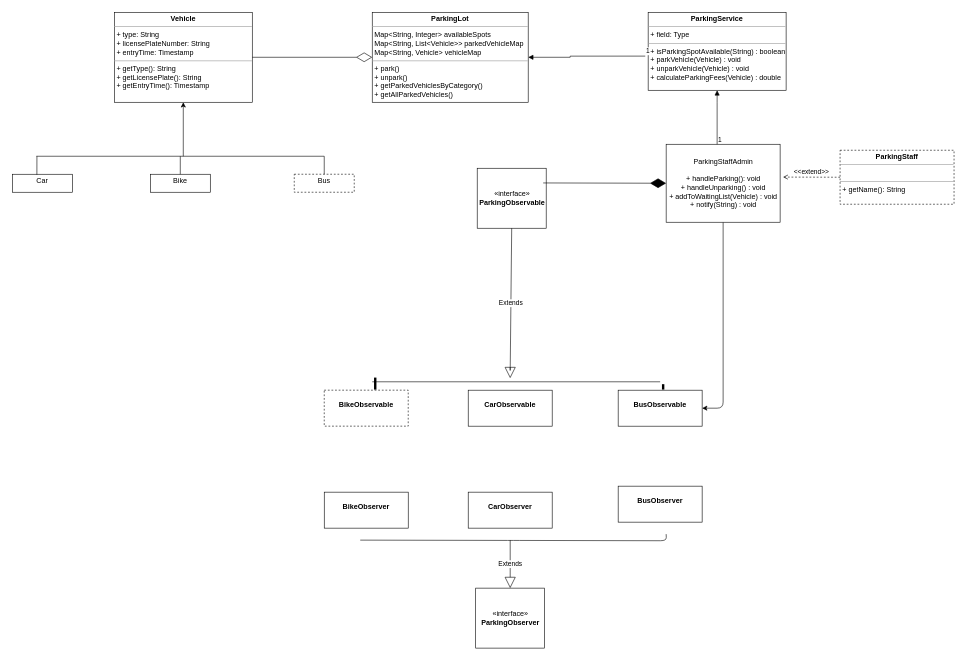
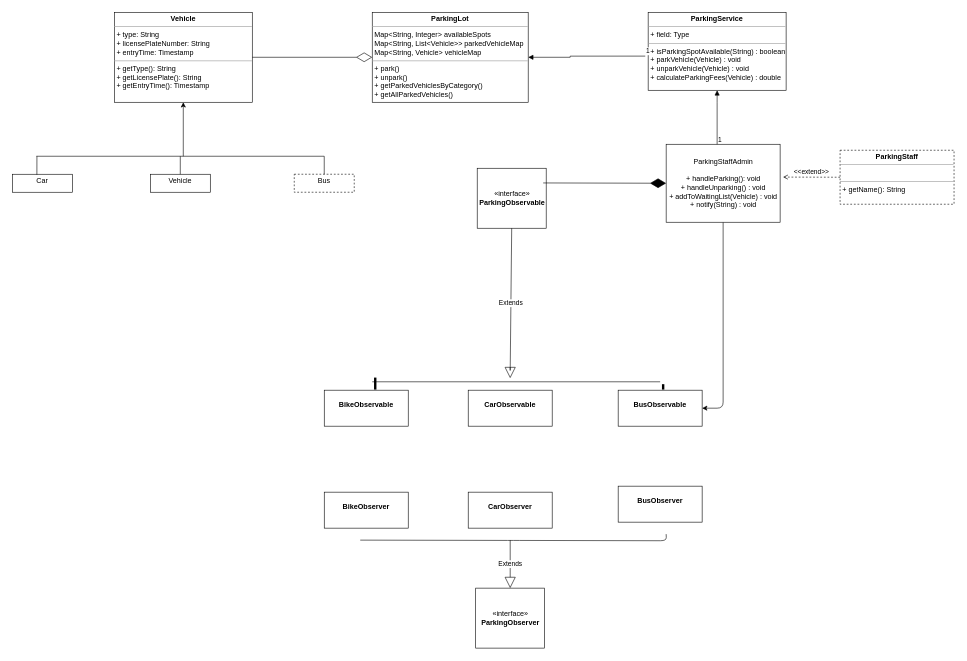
  <mxCell id="0" />
  <mxCell id="1" parent="0" />
  <mxCell id="2" value="&lt;p style=&quot;margin:0px;margin-top:4px;text-align:center;&quot;&gt;&lt;b&gt;Vehicle&lt;/b&gt;&lt;/p&gt;&lt;hr size=&quot;1&quot;&gt;&lt;p style=&quot;margin:0px;margin-left:4px;&quot;&gt;+ type: String&lt;br&gt;+ licensePlateNumber: String&lt;/p&gt;&lt;p style=&quot;margin:0px;margin-left:4px;&quot;&gt;+ entryTime: Timestamp&lt;/p&gt;&lt;hr size=&quot;1&quot;&gt;&lt;p style=&quot;margin:0px;margin-left:4px;&quot;&gt;+ getType(): String&lt;br&gt;+ getLicensePlate(): String&lt;br style=&quot;border-color: var(--border-color);&quot;&gt;+ getEntryTime(): Timestamp&lt;/p&gt;" style="verticalAlign=top;align=left;overflow=fill;fontSize=12;fontFamily=Helvetica;html=1;" parent="1" vertex="1"><mxGeometry x="190" y="20" width="230" height="150" as="geometry" /></mxCell>
  <mxCell id="3" value="" style="endArrow=none;html=1;rounded=0;" parent="1" edge="1"><mxGeometry width="50" height="50" relative="1" as="geometry"><mxPoint x="60" y="260" as="sourcePoint" /><mxPoint x="540" y="260" as="targetPoint" /></mxGeometry></mxCell>
  <mxCell id="4" value="&lt;p style=&quot;margin:0px;margin-top:4px;text-align:center;&quot;&gt;&lt;span style=&quot;background-color: initial;&quot;&gt;Bus&lt;/span&gt;&lt;br&gt;&lt;/p&gt;" style="verticalAlign=top;align=left;overflow=fill;fontSize=12;fontFamily=Helvetica;html=1;dashed=1;" parent="1" vertex="1"><mxGeometry x="490" y="290" width="100" height="30" as="geometry" /></mxCell>
- <mxCell id="5" value="&lt;p style=&quot;margin:0px;margin-top:4px;text-align:center;&quot;&gt;&lt;span style=&quot;background-color: initial;&quot;&gt;Bike&lt;/span&gt;&lt;br&gt;&lt;/p&gt;" style="verticalAlign=top;align=left;overflow=fill;fontSize=12;fontFamily=Helvetica;html=1;" parent="1" vertex="1"><mxGeometry x="250" y="290" width="100" height="30" as="geometry" /></mxCell>
+ <mxCell id="5" value="&lt;p style=&quot;margin:0px;margin-top:4px;text-align:center;&quot;&gt;&lt;span style=&quot;background-color: initial;&quot;&gt;Vehicle&lt;/span&gt;&lt;br&gt;&lt;/p&gt;" style="verticalAlign=top;align=left;overflow=fill;fontSize=12;fontFamily=Helvetica;html=1;" parent="1" vertex="1"><mxGeometry x="250" y="290" width="100" height="30" as="geometry" /></mxCell>
  <mxCell id="6" value="&lt;p style=&quot;margin:0px;margin-top:4px;text-align:center;&quot;&gt;&lt;span style=&quot;background-color: initial;&quot;&gt;Car&lt;/span&gt;&lt;br&gt;&lt;/p&gt;" style="verticalAlign=top;align=left;overflow=fill;fontSize=12;fontFamily=Helvetica;html=1;" parent="1" vertex="1"><mxGeometry y="290" width="100" height="30" as="geometry" x="20" /></mxCell>
  <mxCell id="7" value="" style="endArrow=none;html=1;rounded=0;exitX=0.5;exitY=0;exitDx=0;exitDy=0;" parent="1" source="5" edge="1"><mxGeometry width="50" height="50" relative="1" as="geometry"><mxPoint x="410" y="320" as="sourcePoint" /><mxPoint x="300" y="260" as="targetPoint" /><Array as="points" /></mxGeometry></mxCell>
  <mxCell id="8" value="" style="endArrow=none;html=1;rounded=0;entryX=0.5;entryY=0;entryDx=0;entryDy=0;" parent="1" target="4" edge="1"><mxGeometry width="50" height="50" relative="1" as="geometry"><mxPoint x="540" y="260" as="sourcePoint" /><mxPoint x="310" y="270" as="targetPoint" /><Array as="points" /></mxGeometry></mxCell>
  <mxCell id="9" value="" style="endArrow=none;html=1;rounded=0;exitX=0.409;exitY=0.024;exitDx=0;exitDy=0;exitPerimeter=0;" parent="1" source="6" edge="1"><mxGeometry width="50" height="50" relative="1" as="geometry"><mxPoint x="320" y="310" as="sourcePoint" /><mxPoint x="61" y="260" as="targetPoint" /><Array as="points" /></mxGeometry></mxCell>
  <mxCell id="10" value="&lt;p style=&quot;margin:0px;margin-top:4px;text-align:center;&quot;&gt;&lt;b&gt;ParkingLot&lt;/b&gt;&lt;/p&gt;&lt;hr size=&quot;1&quot;&gt;&lt;p style=&quot;margin:0px;margin-left:4px;&quot;&gt;Map&amp;lt;String, Integer&amp;gt; availableSpots&lt;br&gt;Map&amp;lt;String, List&amp;lt;Vehicle&amp;gt;&amp;gt; parkedVehicleMap&lt;br&gt;Map&amp;lt;String, Vehicle&amp;gt; vehicleMap&lt;/p&gt;&lt;hr size=&quot;1&quot;&gt;&lt;p style=&quot;margin:0px;margin-left:4px;&quot;&gt;+ park()&lt;/p&gt;&lt;p style=&quot;margin:0px;margin-left:4px;&quot;&gt;+ unpark()&lt;br&gt;+ getParkedVehiclesByCategory()&lt;br&gt;+ getAllParkedVehicles()&lt;/p&gt;" style="verticalAlign=top;align=left;overflow=fill;fontSize=12;fontFamily=Helvetica;html=1;" parent="1" vertex="1"><mxGeometry x="620" y="20" width="260" height="150" as="geometry" /></mxCell>
  <mxCell id="11" value="" style="endArrow=diamondThin;endFill=0;endSize=24;html=1;rounded=0;entryX=0;entryY=0.5;entryDx=0;entryDy=0;exitX=1;exitY=0.5;exitDx=0;exitDy=0;" parent="1" source="2" target="10" edge="1"><mxGeometry width="160" relative="1" as="geometry"><mxPoint x="480" y="50" as="sourcePoint" /><mxPoint x="420" y="105" as="targetPoint" /></mxGeometry></mxCell>
  <mxCell id="12" value="&lt;p style=&quot;margin:0px;margin-top:4px;text-align:center;&quot;&gt;&lt;b&gt;ParkingStaff&lt;/b&gt;&lt;/p&gt;&lt;hr size=&quot;1&quot;&gt;&lt;p style=&quot;margin:0px;margin-left:4px;&quot;&gt;&lt;br&gt;&lt;/p&gt;&lt;hr size=&quot;1&quot;&gt;&lt;p style=&quot;margin:0px;margin-left:4px;&quot;&gt;+ getName(): String&lt;br&gt;&lt;br&gt;&lt;/p&gt;" style="verticalAlign=top;align=left;overflow=fill;fontSize=12;fontFamily=Helvetica;html=1;dashed=1;" parent="1" vertex="1"><mxGeometry x="1400" y="250" width="190" height="90" as="geometry" /></mxCell>
  <mxCell id="13" style="edgeStyle=none;html=1;entryX=1;entryY=0.5;entryDx=0;entryDy=0;" parent="1" source="14" target="25" edge="1"><mxGeometry relative="1" as="geometry"><Array as="points"><mxPoint x="1205" y="680" /></Array></mxGeometry></mxCell>
  <mxCell id="14" value="ParkingStaffAdmin&lt;br&gt;&lt;br&gt;&lt;span style=&quot;text-align: left;&quot;&gt;+ handleParking(): void&lt;/span&gt;&lt;br style=&quot;text-align: left;&quot;&gt;&lt;span style=&quot;text-align: left;&quot;&gt;+ handleUnparking() : void&lt;br&gt;&lt;/span&gt;+ addToWaitingList(Vehicle) : void&lt;br style=&quot;text-align: left;&quot;&gt;&lt;span style=&quot;text-align: left;&quot;&gt;+ notify(String) : void&lt;/span&gt;" style="html=1;" parent="1" vertex="1"><mxGeometry x="1110" y="240" width="190" height="130" as="geometry" /></mxCell>
  <mxCell id="15" value="&lt;p style=&quot;margin:0px;margin-top:4px;text-align:center;&quot;&gt;&lt;b&gt;ParkingService&lt;/b&gt;&lt;br&gt;&lt;/p&gt;&lt;hr size=&quot;1&quot;&gt;&lt;p style=&quot;margin:0px;margin-left:4px;&quot;&gt;+ field: Type&lt;/p&gt;&lt;hr size=&quot;1&quot;&gt;&lt;p style=&quot;margin:0px;margin-left:4px;&quot;&gt;+ isParkingSpotAvailable(String) : boolean&lt;br&gt;+ parkVehicle(Vehicle) : void&lt;br&gt;+ unparkVehicle(Vehicle) : void&lt;br&gt;+ calculateParkingFees(Vehicle) : double&lt;/p&gt;" style="verticalAlign=top;align=left;overflow=fill;fontSize=12;fontFamily=Helvetica;html=1;" parent="1" vertex="1"><mxGeometry x="1080" y="20" width="230" height="130" as="geometry" /></mxCell>
  <mxCell id="16" value="" style="endArrow=block;endFill=1;html=1;edgeStyle=orthogonalEdgeStyle;align=left;verticalAlign=top;rounded=0;entryX=0.5;entryY=1;entryDx=0;entryDy=0;" parent="1" target="15" edge="1"><mxGeometry x="-1" relative="1" as="geometry"><mxPoint x="1195" y="240" as="sourcePoint" /><mxPoint x="1130" y="170" as="targetPoint" /><Array as="points"><mxPoint x="1195" y="170" /><mxPoint x="1195" y="170" /></Array></mxGeometry></mxCell>
  <mxCell id="17" value="1" style="edgeLabel;resizable=0;html=1;align=left;verticalAlign=bottom;" parent="16" connectable="0" vertex="1"><mxGeometry x="-1" relative="1" as="geometry" /></mxCell>
  <mxCell id="18" value="" style="endArrow=block;endFill=1;html=1;edgeStyle=orthogonalEdgeStyle;align=left;verticalAlign=top;rounded=0;exitX=-0.021;exitY=0.562;exitDx=0;exitDy=0;exitPerimeter=0;entryX=1;entryY=0.5;entryDx=0;entryDy=0;" parent="1" source="15" target="10" edge="1"><mxGeometry x="-1" relative="1" as="geometry"><mxPoint x="890" y="190" as="sourcePoint" /><mxPoint x="930" y="110" as="targetPoint" /><Array as="points"><mxPoint x="950" y="93" /><mxPoint x="950" y="95" /></Array></mxGeometry></mxCell>
  <mxCell id="19" value="1" style="edgeLabel;resizable=0;html=1;align=left;verticalAlign=bottom;" parent="18" connectable="0" vertex="1"><mxGeometry x="-1" relative="1" as="geometry" /></mxCell>
  <mxCell id="20" value="" style="endArrow=classic;html=1;entryX=0.5;entryY=1;entryDx=0;entryDy=0;" parent="1" target="2" edge="1"><mxGeometry width="50" height="50" relative="1" as="geometry"><mxPoint x="305" y="260" as="sourcePoint" /><mxPoint x="330" y="250" as="targetPoint" /></mxGeometry></mxCell>
  <mxCell id="21" value="&amp;lt;&amp;lt;extend&amp;gt;&amp;gt;" style="html=1;verticalAlign=bottom;labelBackgroundColor=none;endArrow=open;endFill=0;dashed=1;exitX=0;exitY=0.5;exitDx=0;exitDy=0;entryX=1.026;entryY=0.421;entryDx=0;entryDy=0;entryPerimeter=0;" parent="1" source="12" target="14" edge="1"><mxGeometry width="160" relative="1" as="geometry"><mxPoint x="1280" y="300" as="sourcePoint" /><mxPoint x="1400" y="160" as="targetPoint" /></mxGeometry></mxCell>
  <mxCell id="22" value="«interface»&lt;br&gt;&lt;b&gt;ParkingObservable&lt;/b&gt;" style="html=1;" parent="1" vertex="1"><mxGeometry x="795" y="280" width="115" height="100" as="geometry" /></mxCell>
  <mxCell id="23" value="Extends" style="endArrow=block;endSize=16;endFill=0;html=1;exitX=0.5;exitY=1;exitDx=0;exitDy=0;" parent="1" source="22" edge="1"><mxGeometry width="160" relative="1" as="geometry"><mxPoint x="1195" y="570" as="sourcePoint" /><mxPoint x="850" y="630" as="targetPoint" /><Array as="points"><mxPoint x="850" y="620" /></Array></mxGeometry></mxCell>
- <mxCell id="24" value="&lt;p style=&quot;margin:0px;margin-top:4px;text-align:center;&quot;&gt;&lt;br&gt;&lt;b&gt;BikeObservable&lt;/b&gt;&lt;br&gt;&lt;/p&gt;" style="verticalAlign=top;align=left;overflow=fill;fontSize=12;fontFamily=Helvetica;html=1;dashed=1;" parent="1" vertex="1"><mxGeometry x="540" y="650" width="140" height="60" as="geometry" /></mxCell>
+ <mxCell id="24" value="&lt;p style=&quot;margin:0px;margin-top:4px;text-align:center;&quot;&gt;&lt;br&gt;&lt;b&gt;BikeObservable&lt;/b&gt;&lt;br&gt;&lt;/p&gt;" style="verticalAlign=top;align=left;overflow=fill;fontSize=12;fontFamily=Helvetica;html=1;" parent="1" vertex="1"><mxGeometry x="540" y="650" width="140" height="60" as="geometry" /></mxCell>
  <mxCell id="25" value="&lt;p style=&quot;margin:0px;margin-top:4px;text-align:center;&quot;&gt;&lt;br&gt;&lt;b&gt;BusObservable&lt;/b&gt;&lt;br&gt;&lt;/p&gt;" style="verticalAlign=top;align=left;overflow=fill;fontSize=12;fontFamily=Helvetica;html=1;" parent="1" vertex="1"><mxGeometry x="1030" y="650" width="140" height="60" as="geometry" /></mxCell>
  <mxCell id="26" value="" style="line;strokeWidth=1;fillColor=none;align=left;verticalAlign=middle;spacingTop=-1;spacingLeft=3;spacingRight=3;rotatable=0;labelPosition=right;points=[];portConstraint=eastwest;strokeColor=inherit;" parent="1" vertex="1"><mxGeometry x="620" y="632" width="480" height="8" as="geometry" /></mxCell>
  <mxCell id="27" value="&lt;p style=&quot;margin:0px;margin-top:4px;text-align:center;&quot;&gt;&lt;br&gt;&lt;b&gt;CarObservable&lt;/b&gt;&lt;br&gt;&lt;/p&gt;" style="verticalAlign=top;align=left;overflow=fill;fontSize=12;fontFamily=Helvetica;html=1;" parent="1" vertex="1"><mxGeometry x="780" y="650" width="140" height="60" as="geometry" /></mxCell>
  <mxCell id="28" value="" style="line;strokeWidth=4;direction=south;html=1;perimeter=backbonePerimeter;points=[];outlineConnect=0;" parent="1" vertex="1"><mxGeometry x="1100" y="640" width="10" height="9" as="geometry" /></mxCell>
  <mxCell id="29" value="" style="line;strokeWidth=4;direction=south;html=1;perimeter=backbonePerimeter;points=[];outlineConnect=0;" parent="1" vertex="1"><mxGeometry x="620" y="629" width="10" height="20" as="geometry" /></mxCell>
  <mxCell id="30" value="" style="endArrow=diamondThin;endFill=1;endSize=24;html=1;entryX=0;entryY=0.5;entryDx=0;entryDy=0;" parent="1" target="14" edge="1"><mxGeometry width="160" relative="1" as="geometry"><mxPoint x="905" y="304.5" as="sourcePoint" /><mxPoint x="1065" y="304.5" as="targetPoint" /></mxGeometry></mxCell>
  <mxCell id="31" value="&lt;p style=&quot;margin:0px;margin-top:4px;text-align:center;&quot;&gt;&lt;br&gt;&lt;b&gt;BikeObserver&lt;/b&gt;&lt;br&gt;&lt;/p&gt;" style="verticalAlign=top;align=left;overflow=fill;fontSize=12;fontFamily=Helvetica;html=1;" vertex="1" parent="1"><mxGeometry x="540" y="820" width="140" height="60" as="geometry" /></mxCell>
  <mxCell id="32" value="&lt;p style=&quot;margin:0px;margin-top:4px;text-align:center;&quot;&gt;&lt;br&gt;&lt;b&gt;CarObserver&lt;/b&gt;&lt;br&gt;&lt;/p&gt;" style="verticalAlign=top;align=left;overflow=fill;fontSize=12;fontFamily=Helvetica;html=1;" vertex="1" parent="1"><mxGeometry x="780" y="820" width="140" height="60" as="geometry" /></mxCell>
  <mxCell id="33" value="&lt;p style=&quot;margin:0px;margin-top:4px;text-align:center;&quot;&gt;&lt;br&gt;&lt;b&gt;BusObserver&lt;/b&gt;&lt;br&gt;&lt;/p&gt;" style="verticalAlign=top;align=left;overflow=fill;fontSize=12;fontFamily=Helvetica;html=1;" vertex="1" parent="1"><mxGeometry x="1030" y="810" width="140" height="60" as="geometry" /></mxCell>
  <mxCell id="34" value="«interface»&lt;br&gt;&lt;b&gt;ParkingObserver&lt;/b&gt;" style="html=1;" vertex="1" parent="1"><mxGeometry x="792.5" y="980" width="115" height="100" as="geometry" /></mxCell>
  <mxCell id="35" value="Extends" style="endArrow=block;endSize=16;endFill=0;html=1;entryX=0.5;entryY=0;entryDx=0;entryDy=0;" edge="1" parent="1" target="34"><mxGeometry width="160" relative="1" as="geometry"><mxPoint x="850" y="900" as="sourcePoint" /><mxPoint x="900" y="760" as="targetPoint" /></mxGeometry></mxCell>
  <mxCell id="36" value="" style="endArrow=none;html=1;edgeStyle=orthogonalEdgeStyle;" edge="1" parent="1"><mxGeometry relative="1" as="geometry"><mxPoint x="600" y="900" as="sourcePoint" /><mxPoint x="1110" y="890" as="targetPoint" /></mxGeometry></mxCell>
